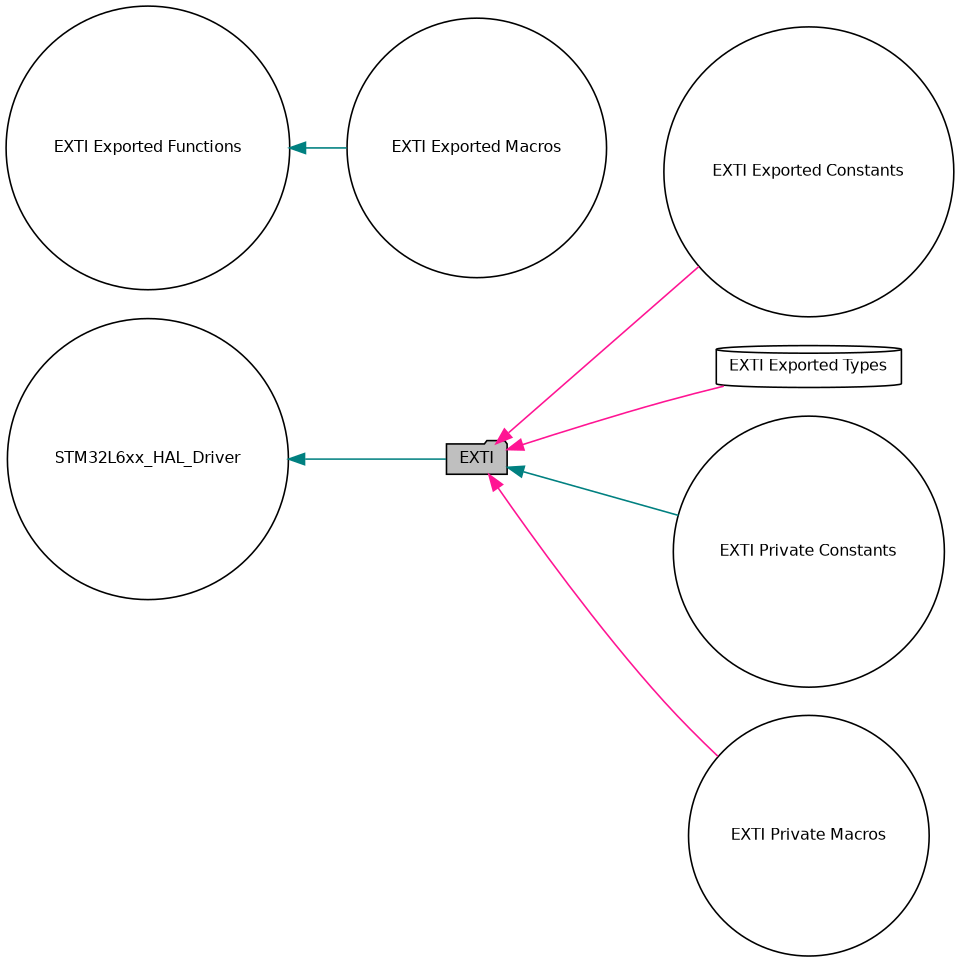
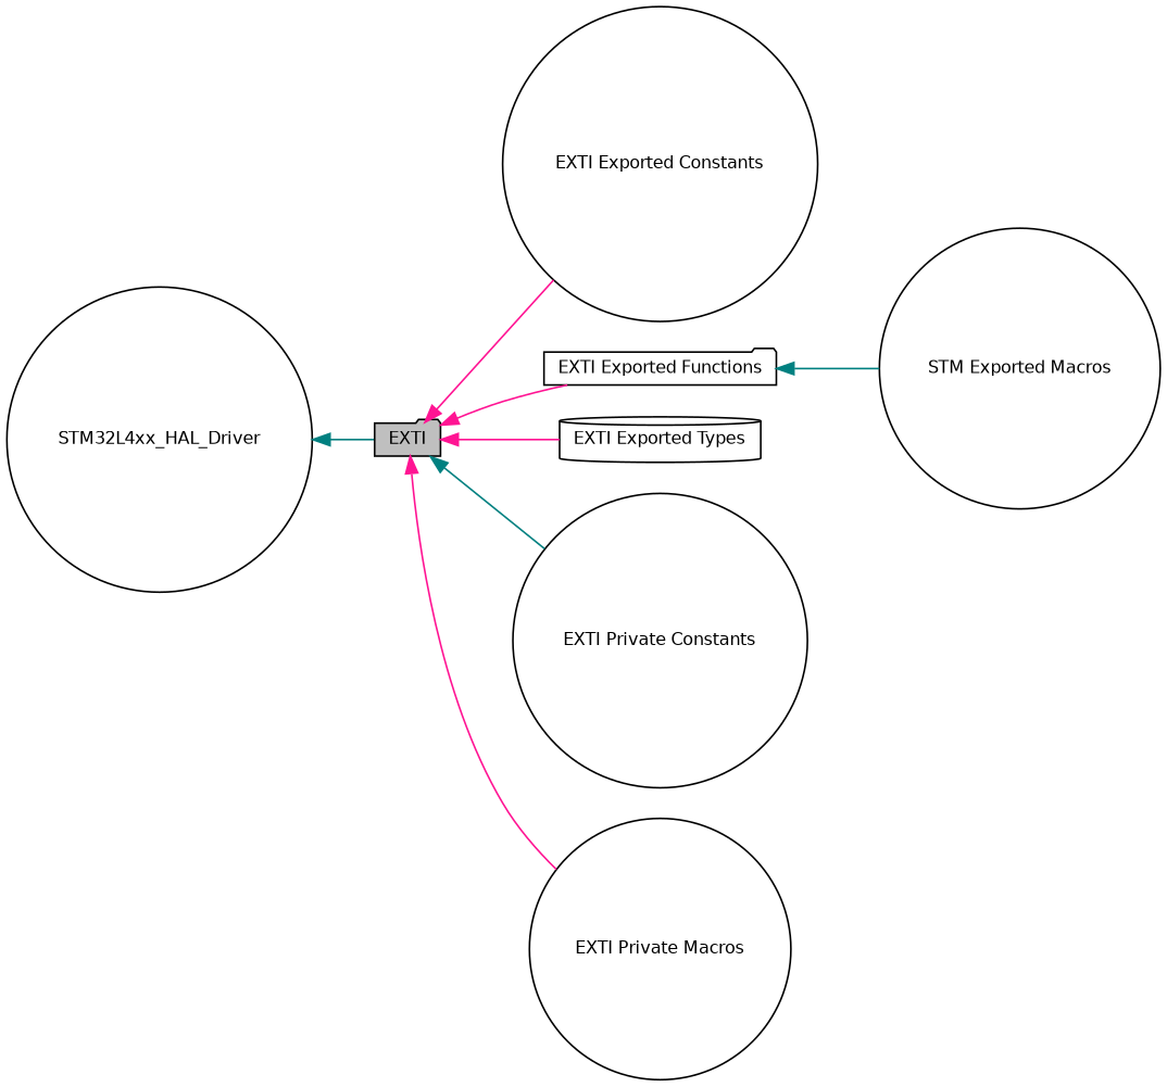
  digraph {
    rankdir=LR
    node [color=black fillcolor=white fontname=Helvetica fontsize=10 shape=circle style=filled]
    edge [color=deeppink dir=back fontname=Helvetica fontsize=10 labelfontname=Helvetica labelfontsize=10 shape=plaintext style=solid]
    n1 [fillcolor=grey75 fontcolor=black height=0.2 label=EXTI shape=folder width=0.4]
    n2 [height=0.2 label="EXTI Exported Constants" width=0.4]
-   n3 [height=0.2 label="EXTI Exported Functions" width=0.4]
+   n3 [height=0.2 label="EXTI Exported Functions" shape=folder width=0.4]
    n4 [height=0.2 label="EXTI Exported Types" shape=cylinder width=0.4]
    n5 [height=0.2 label="EXTI Private Constants" width=0.4]
    n6 [height=0.2 label="EXTI Private Macros" width=0.4]
-   n7 [height=0.2 label="EXTI Exported Macros" width=0.4]
-   n8 [height=0.2 label=STM32L6xx_HAL_Driver width=0.4]
+   n7 [height=0.2 label="STM Exported Macros" width=0.4]
+   n8 [height=0.2 label=STM32L4xx_HAL_Driver width=0.4]
    n1 -> n2
+   n1 -> n3
    n1 -> n4
    n1 -> n5 [color=teal]
    n1 -> n6
    n3 -> n7 [color=teal]
    n8 -> n1 [color=teal]
  }
